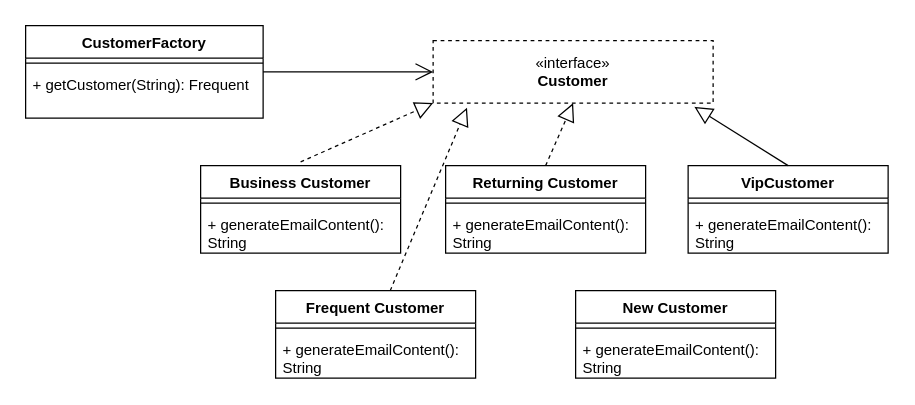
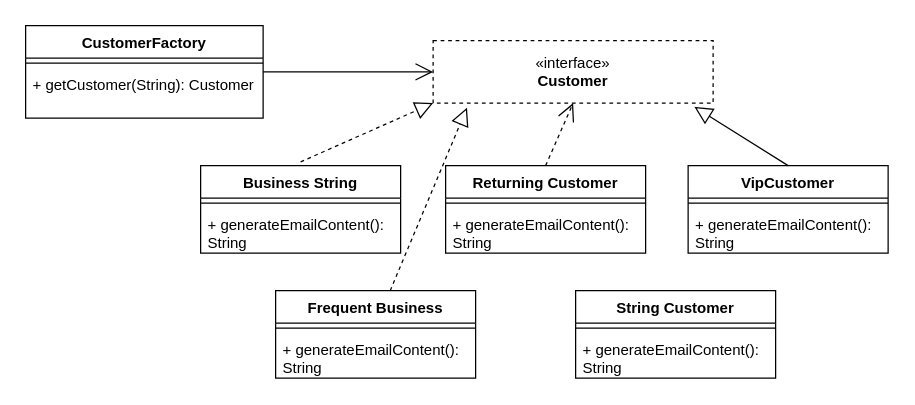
  <mxCell id="0" />
  <mxCell id="1" parent="0" />
  <mxCell id="2" value="«interface»&lt;br&gt;&lt;b&gt;Customer&lt;/b&gt;" style="html=1;whiteSpace=wrap;dashed=1;" vertex="1" parent="1"><mxGeometry x="346" y="32" width="224" height="50" as="geometry" /></mxCell>
- <mxCell id="3" value="Business Customer" style="swimlane;fontStyle=1;align=center;verticalAlign=top;childLayout=stackLayout;horizontal=1;startSize=26;horizontalStack=0;resizeParent=1;resizeParentMax=0;resizeLast=0;collapsible=1;marginBottom=0;whiteSpace=wrap;html=1;" vertex="1" parent="1"><mxGeometry x="160" y="132" width="160" height="70" as="geometry" /></mxCell>
+ <mxCell id="3" value="Business String" style="swimlane;fontStyle=1;align=center;verticalAlign=top;childLayout=stackLayout;horizontal=1;startSize=26;horizontalStack=0;resizeParent=1;resizeParentMax=0;resizeLast=0;collapsible=1;marginBottom=0;whiteSpace=wrap;html=1;" vertex="1" parent="1"><mxGeometry x="160" y="132" width="160" height="70" as="geometry" /></mxCell>
  <mxCell id="4" value="" style="line;strokeWidth=1;fillColor=none;align=left;verticalAlign=middle;spacingTop=-1;spacingLeft=3;spacingRight=3;rotatable=0;labelPosition=right;points=[];portConstraint=eastwest;strokeColor=inherit;" vertex="1" parent="3"><mxGeometry y="26" width="160" height="8" as="geometry" /></mxCell>
  <mxCell id="5" value="+ generateEmailContent(): String" style="text;strokeColor=none;fillColor=none;align=left;verticalAlign=top;spacingLeft=4;spacingRight=4;overflow=hidden;rotatable=0;points=[[0,0.5],[1,0.5]];portConstraint=eastwest;whiteSpace=wrap;html=1;" vertex="1" parent="3"><mxGeometry y="34" width="160" height="36" as="geometry" /></mxCell>
  <mxCell id="6" value="Returning Customer" style="swimlane;fontStyle=1;align=center;verticalAlign=top;childLayout=stackLayout;horizontal=1;startSize=26;horizontalStack=0;resizeParent=1;resizeParentMax=0;resizeLast=0;collapsible=1;marginBottom=0;whiteSpace=wrap;html=1;" vertex="1" parent="1"><mxGeometry x="356" y="132" width="160" height="70" as="geometry" /></mxCell>
  <mxCell id="7" value="" style="line;strokeWidth=1;fillColor=none;align=left;verticalAlign=middle;spacingTop=-1;spacingLeft=3;spacingRight=3;rotatable=0;labelPosition=right;points=[];portConstraint=eastwest;strokeColor=inherit;" vertex="1" parent="6"><mxGeometry y="26" width="160" height="8" as="geometry" /></mxCell>
  <mxCell id="8" value="+ generateEmailContent(): String" style="text;strokeColor=none;fillColor=none;align=left;verticalAlign=top;spacingLeft=4;spacingRight=4;overflow=hidden;rotatable=0;points=[[0,0.5],[1,0.5]];portConstraint=eastwest;whiteSpace=wrap;html=1;" vertex="1" parent="6"><mxGeometry y="34" width="160" height="36" as="geometry" /></mxCell>
  <mxCell id="9" value="VipCustomer" style="swimlane;fontStyle=1;align=center;verticalAlign=top;childLayout=stackLayout;horizontal=1;startSize=26;horizontalStack=0;resizeParent=1;resizeParentMax=0;resizeLast=0;collapsible=1;marginBottom=0;whiteSpace=wrap;html=1;" vertex="1" parent="1"><mxGeometry x="550" y="132" width="160" height="70" as="geometry" /></mxCell>
  <mxCell id="10" value="" style="line;strokeWidth=1;fillColor=none;align=left;verticalAlign=middle;spacingTop=-1;spacingLeft=3;spacingRight=3;rotatable=0;labelPosition=right;points=[];portConstraint=eastwest;strokeColor=inherit;" vertex="1" parent="9"><mxGeometry y="26" width="160" height="8" as="geometry" /></mxCell>
  <mxCell id="11" value="+ generateEmailContent(): String" style="text;strokeColor=none;fillColor=none;align=left;verticalAlign=top;spacingLeft=4;spacingRight=4;overflow=hidden;rotatable=0;points=[[0,0.5],[1,0.5]];portConstraint=eastwest;whiteSpace=wrap;html=1;" vertex="1" parent="9"><mxGeometry y="34" width="160" height="36" as="geometry" /></mxCell>
- <mxCell id="12" value="Frequent Customer" style="swimlane;fontStyle=1;align=center;verticalAlign=top;childLayout=stackLayout;horizontal=1;startSize=26;horizontalStack=0;resizeParent=1;resizeParentMax=0;resizeLast=0;collapsible=1;marginBottom=0;whiteSpace=wrap;html=1;" vertex="1" parent="1"><mxGeometry x="220" y="232" width="160" height="70" as="geometry" /></mxCell>
+ <mxCell id="12" value="Frequent Business" style="swimlane;fontStyle=1;align=center;verticalAlign=top;childLayout=stackLayout;horizontal=1;startSize=26;horizontalStack=0;resizeParent=1;resizeParentMax=0;resizeLast=0;collapsible=1;marginBottom=0;whiteSpace=wrap;html=1;" vertex="1" parent="1"><mxGeometry x="220" y="232" width="160" height="70" as="geometry" /></mxCell>
  <mxCell id="13" value="" style="line;strokeWidth=1;fillColor=none;align=left;verticalAlign=middle;spacingTop=-1;spacingLeft=3;spacingRight=3;rotatable=0;labelPosition=right;points=[];portConstraint=eastwest;strokeColor=inherit;" vertex="1" parent="12"><mxGeometry y="26" width="160" height="8" as="geometry" /></mxCell>
  <mxCell id="14" value="+ generateEmailContent(): String" style="text;strokeColor=none;fillColor=none;align=left;verticalAlign=top;spacingLeft=4;spacingRight=4;overflow=hidden;rotatable=0;points=[[0,0.5],[1,0.5]];portConstraint=eastwest;whiteSpace=wrap;html=1;" vertex="1" parent="12"><mxGeometry y="34" width="160" height="36" as="geometry" /></mxCell>
- <mxCell id="15" value="New Customer" style="swimlane;fontStyle=1;align=center;verticalAlign=top;childLayout=stackLayout;horizontal=1;startSize=26;horizontalStack=0;resizeParent=1;resizeParentMax=0;resizeLast=0;collapsible=1;marginBottom=0;whiteSpace=wrap;html=1;" vertex="1" parent="1"><mxGeometry x="460" y="232" width="160" height="70" as="geometry" /></mxCell>
+ <mxCell id="15" value="String Customer" style="swimlane;fontStyle=1;align=center;verticalAlign=top;childLayout=stackLayout;horizontal=1;startSize=26;horizontalStack=0;resizeParent=1;resizeParentMax=0;resizeLast=0;collapsible=1;marginBottom=0;whiteSpace=wrap;html=1;" vertex="1" parent="1"><mxGeometry x="460" y="232" width="160" height="70" as="geometry" /></mxCell>
  <mxCell id="16" value="" style="line;strokeWidth=1;fillColor=none;align=left;verticalAlign=middle;spacingTop=-1;spacingLeft=3;spacingRight=3;rotatable=0;labelPosition=right;points=[];portConstraint=eastwest;strokeColor=inherit;" vertex="1" parent="15"><mxGeometry y="26" width="160" height="8" as="geometry" /></mxCell>
  <mxCell id="17" value="+ generateEmailContent(): String" style="text;strokeColor=none;fillColor=none;align=left;verticalAlign=top;spacingLeft=4;spacingRight=4;overflow=hidden;rotatable=0;points=[[0,0.5],[1,0.5]];portConstraint=eastwest;whiteSpace=wrap;html=1;" vertex="1" parent="15"><mxGeometry y="34" width="160" height="36" as="geometry" /></mxCell>
  <mxCell id="18" value="" style="endArrow=block;dashed=1;endFill=0;endSize=12;html=1;rounded=0;exitX=0.573;exitY=-0.052;exitDx=0;exitDy=0;exitPerimeter=0;entryX=0.121;entryY=1.073;entryDx=0;entryDy=0;entryPerimeter=0;" edge="1" parent="1" target="2"><mxGeometry width="160" relative="1" as="geometry"><mxPoint x="311.68" y="232" as="sourcePoint" /><mxPoint x="365.04" y="89.99" as="targetPoint" /></mxGeometry></mxCell>
  <mxCell id="19" value="" style="endArrow=block;dashed=1;endFill=0;endSize=12;html=1;rounded=0;entryX=0;entryY=1;entryDx=0;entryDy=0;exitX=0.556;exitY=-0.043;exitDx=0;exitDy=0;exitPerimeter=0;" edge="1" parent="1" target="2"><mxGeometry width="160" relative="1" as="geometry"><mxPoint x="240" y="129" as="sourcePoint" /><mxPoint x="392" y="82" as="targetPoint" /></mxGeometry></mxCell>
- <mxCell id="20" value="" style="endArrow=block;dashed=1;endFill=0;endSize=12;html=1;rounded=0;exitX=0.5;exitY=0;exitDx=0;exitDy=0;entryX=0.5;entryY=1;entryDx=0;entryDy=0;" edge="1" parent="1" source="6" target="2"><mxGeometry width="160" relative="1" as="geometry"><mxPoint x="310" y="269" as="sourcePoint" /><mxPoint x="376" y="94" as="targetPoint" /></mxGeometry></mxCell>
+ <mxCell id="20" value="" style="endArrow=open;dashed=1;endFill=0;endSize=12;html=1;rounded=0;exitX=0.5;exitY=0;exitDx=0;exitDy=0;entryX=0.5;entryY=1;entryDx=0;entryDy=0;" edge="1" parent="1" source="6" target="2"><mxGeometry width="160" relative="1" as="geometry"><mxPoint x="310" y="269" as="sourcePoint" /><mxPoint x="376" y="94" as="targetPoint" /></mxGeometry></mxCell>
  <mxCell id="21" value="" style="endArrow=block;dashed=0;endFill=0;endSize=12;html=1;rounded=0;exitX=0.5;exitY=0;exitDx=0;exitDy=0;entryX=0.933;entryY=1.06;entryDx=0;entryDy=0;entryPerimeter=0;" edge="1" parent="1" source="9" target="2"><mxGeometry width="160" relative="1" as="geometry"><mxPoint x="446" y="142" as="sourcePoint" /><mxPoint x="468" y="92" as="targetPoint" /></mxGeometry></mxCell>
  <mxCell id="22" value="CustomerFactory" style="swimlane;fontStyle=1;align=center;verticalAlign=top;childLayout=stackLayout;horizontal=1;startSize=26;horizontalStack=0;resizeParent=1;resizeParentMax=0;resizeLast=0;collapsible=1;marginBottom=0;whiteSpace=wrap;html=1;" vertex="1" parent="1"><mxGeometry x="20" y="20" width="190" height="74" as="geometry" /></mxCell>
  <mxCell id="23" value="" style="line;strokeWidth=1;fillColor=none;align=left;verticalAlign=middle;spacingTop=-1;spacingLeft=3;spacingRight=3;rotatable=0;labelPosition=right;points=[];portConstraint=eastwest;strokeColor=inherit;" vertex="1" parent="22"><mxGeometry y="26" width="190" height="8" as="geometry" /></mxCell>
- <mxCell id="24" value="+ getCustomer(String): Frequent" style="text;strokeColor=none;fillColor=none;align=left;verticalAlign=top;spacingLeft=4;spacingRight=4;overflow=hidden;rotatable=0;points=[[0,0.5],[1,0.5]];portConstraint=eastwest;whiteSpace=wrap;html=1;" vertex="1" parent="22"><mxGeometry y="34" width="190" height="40" as="geometry" /></mxCell>
+ <mxCell id="24" value="+ getCustomer(String): Customer" style="text;strokeColor=none;fillColor=none;align=left;verticalAlign=top;spacingLeft=4;spacingRight=4;overflow=hidden;rotatable=0;points=[[0,0.5],[1,0.5]];portConstraint=eastwest;whiteSpace=wrap;html=1;" vertex="1" parent="22"><mxGeometry y="34" width="190" height="40" as="geometry" /></mxCell>
  <mxCell id="25" value="" style="endArrow=open;endFill=1;endSize=12;html=1;rounded=0;entryX=0;entryY=0.5;entryDx=0;entryDy=0;" edge="1" parent="1" target="2"><mxGeometry width="160" relative="1" as="geometry"><mxPoint x="210" y="57" as="sourcePoint" /><mxPoint x="340" y="52" as="targetPoint" /></mxGeometry></mxCell>
